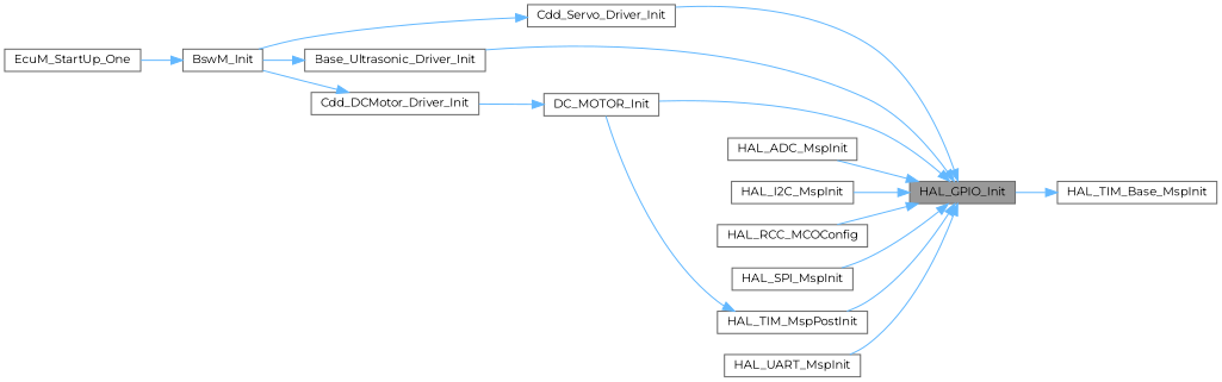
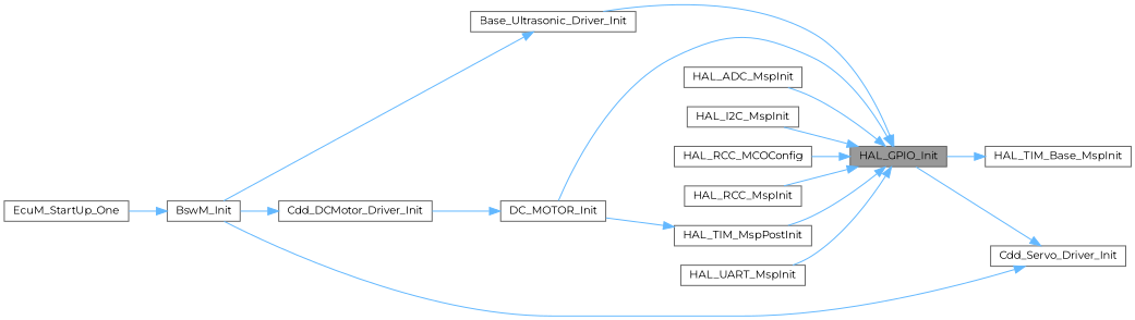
  digraph {
    fontname=Montserrat
    rankdir=RL
    node [color=grey40 fillcolor=white fontname=Montserrat fontsize=10 shape=box style=filled]
    edge [color=steelblue1 dir=back fontname=Montserrat fontsize=10 labelfontname=Helvetica labelfontsize=10 style=solid]
    n1 [color=gray40 fillcolor=grey60 fontcolor=black height=0.2 label=HAL_GPIO_Init width=0.4]
    n2 [height=0.2 label=Cdd_Servo_Driver_Init width=0.4]
    n3 [height=0.2 label=Base_Ultrasonic_Driver_Init width=0.4]
    n4 [height=0.2 label=DC_MOTOR_Init width=0.4]
    n5 [height=0.2 label=HAL_ADC_MspInit width=0.4]
    n6 [height=0.2 label=HAL_I2C_MspInit width=0.4]
    n7 [height=0.2 label=HAL_RCC_MCOConfig width=0.4]
-   n8 [height=0.2 label=HAL_SPI_MspInit width=0.4]
+   n8 [height=0.2 label=HAL_RCC_MspInit width=0.4]
    n9 [height=0.2 label=HAL_TIM_MspPostInit width=0.4]
    n10 [height=0.2 label=HAL_UART_MspInit width=0.4]
    n11 [height=0.2 label=BswM_Init width=0.4]
    n12 [height=0.2 label=Cdd_DCMotor_Driver_Init width=0.4]
    n13 [height=0.2 label=HAL_TIM_Base_MspInit width=0.4]
    n14 [height=0.2 label=EcuM_StartUp_One width=0.4]
-   n1 -> n2
+   n2 -> n1
    n1 -> n3
    n1 -> n4
    n1 -> n5
    n1 -> n6
    n1 -> n7
    n1 -> n8
    n1 -> n9
    n1 -> n10
    n2 -> n11
    n3 -> n11
    n4 -> n12
    n9 -> n4
    n11 -> n14
    n12 -> n11
    n13 -> n1
  }
